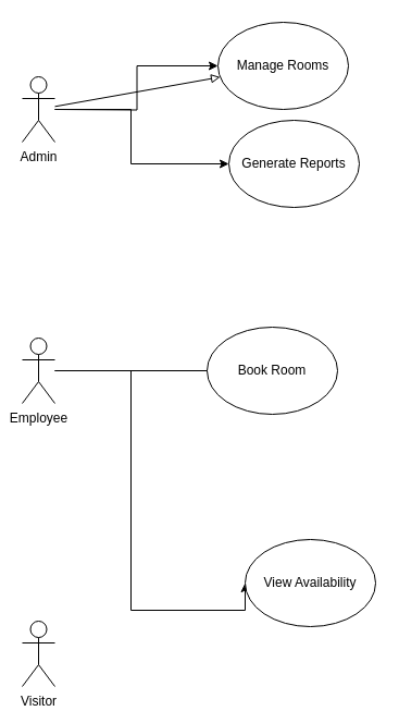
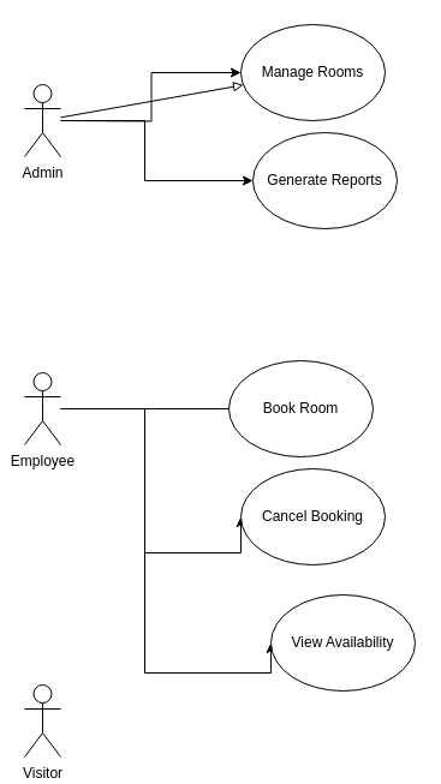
  <mxCell id="0" />
  <mxCell id="1" parent="0" />
  <mxCell id="2" style="edgeStyle=orthogonalEdgeStyle;rounded=0;orthogonalLoop=1;jettySize=auto;html=1;" edge="1" parent="1" target="10"><mxGeometry relative="1" as="geometry"><mxPoint x="50" y="100" as="sourcePoint" /></mxGeometry></mxCell>
  <mxCell id="3" style="edgeStyle=orthogonalEdgeStyle;rounded=0;orthogonalLoop=1;jettySize=auto;html=1;entryX=0;entryY=0.5;entryDx=0;entryDy=0;" edge="1" parent="1" source="4" target="11"><mxGeometry relative="1" as="geometry"><Array as="points"><mxPoint x="120" y="100" /><mxPoint x="120" y="150" /></Array></mxGeometry></mxCell>
  <mxCell id="4" value="Admin" style="shape=umlActor;verticalLabelPosition=bottom;verticalAlign=top;html=1;outlineConnect=0;" vertex="1" parent="1"><mxGeometry x="20" y="70" width="30" height="60" as="geometry" /></mxCell>
  <mxCell id="5" style="edgeStyle=orthogonalEdgeStyle;rounded=0;orthogonalLoop=1;jettySize=auto;html=1;entryX=0;entryY=0.5;entryDx=0;entryDy=0;" edge="1" parent="1" source="8" target="12"><mxGeometry relative="1" as="geometry"><Array as="points"><mxPoint x="200" y="340" /></Array></mxGeometry></mxCell>
+ <mxCell id="6" style="edgeStyle=orthogonalEdgeStyle;rounded=0;orthogonalLoop=1;jettySize=auto;html=1;entryX=0;entryY=0.5;entryDx=0;entryDy=0;" edge="1" parent="1" source="8" target="13"><mxGeometry relative="1" as="geometry"><Array as="points"><mxPoint x="120" y="340" /><mxPoint x="120" y="460" /></Array></mxGeometry></mxCell>
  <mxCell id="7" style="edgeStyle=orthogonalEdgeStyle;rounded=0;orthogonalLoop=1;jettySize=auto;html=1;entryX=0;entryY=0.5;entryDx=0;entryDy=0;" edge="1" parent="1" source="8" target="14"><mxGeometry relative="1" as="geometry"><Array as="points"><mxPoint x="120" y="340" /><mxPoint x="120" y="560" /></Array></mxGeometry></mxCell>
  <mxCell id="8" value="Employee" style="shape=umlActor;verticalLabelPosition=bottom;verticalAlign=top;html=1;outlineConnect=0;" vertex="1" parent="1"><mxGeometry x="20" y="310" width="30" height="60" as="geometry" /></mxCell>
  <mxCell id="9" value="Visitor" style="shape=umlActor;verticalLabelPosition=bottom;verticalAlign=top;html=1;outlineConnect=0;" vertex="1" parent="1"><mxGeometry x="20" y="570" width="30" height="60" as="geometry" /></mxCell>
  <mxCell id="10" value="Manage Rooms" style="ellipse;whiteSpace=wrap;html=1;" vertex="1" parent="1"><mxGeometry x="200" y="20" width="120" height="80" as="geometry" /></mxCell>
  <mxCell id="11" value="Generate Reports " style="ellipse;whiteSpace=wrap;html=1;" vertex="1" parent="1"><mxGeometry x="210" y="110" width="120" height="80" as="geometry" /></mxCell>
  <mxCell id="12" value="Book Room" style="ellipse;whiteSpace=wrap;html=1;" vertex="1" parent="1"><mxGeometry x="190" y="300" width="120" height="80" as="geometry" /></mxCell>
+ <mxCell id="13" value="Cancel Booking" style="ellipse;whiteSpace=wrap;html=1;" vertex="1" parent="1"><mxGeometry x="200" y="390" width="120" height="80" as="geometry" /></mxCell>
  <mxCell id="14" value="View Availability" style="ellipse;whiteSpace=wrap;html=1;" vertex="1" parent="1"><mxGeometry x="225" y="495" width="120" height="80" as="geometry" /></mxCell>
  <mxCell id="15" value="" style="endArrow=block;html=1;rounded=0;endFill=0;" edge="1" parent="1" source="4" target="10"><mxGeometry width="50" height="50" relative="1" as="geometry"><mxPoint x="30" y="300" as="sourcePoint" /><mxPoint x="70" y="280" as="targetPoint" /></mxGeometry></mxCell>
